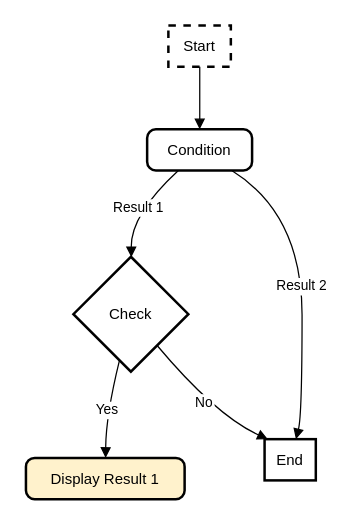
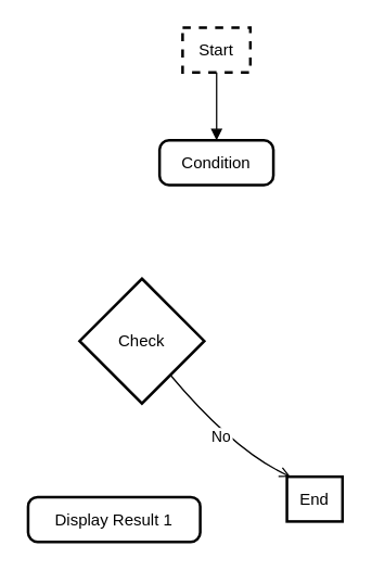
  <mxCell id="0" />
  <mxCell id="1" parent="0" />
  <mxCell id="2" value="Start" style="whiteSpace=wrap;strokeWidth=2;dashed=1;" vertex="1" parent="1"><mxGeometry x="134" width="50" height="33" as="geometry" y="20" /></mxCell>
  <mxCell id="3" value="Condition" style="rounded=1;absoluteArcSize=1;arcSize=14;whiteSpace=wrap;strokeWidth=2;" vertex="1" parent="1"><mxGeometry x="117" y="103" width="84" height="33" as="geometry" /></mxCell>
  <mxCell id="4" value="Check" style="rhombus;strokeWidth=2;whiteSpace=wrap;" vertex="1" parent="1"><mxGeometry x="58" y="205" width="92" height="92" as="geometry" /></mxCell>
  <mxCell id="5" value="End" style="whiteSpace=wrap;strokeWidth=2;" vertex="1" parent="1"><mxGeometry x="211" y="351" width="41" height="33" as="geometry" /></mxCell>
- <mxCell id="6" value="Display Result 1" style="rounded=1;absoluteArcSize=1;arcSize=14;whiteSpace=wrap;strokeWidth=2;fillColor=#fff2cc;" vertex="1" parent="1"><mxGeometry y="366" width="127" height="33" as="geometry" x="20" /></mxCell>
+ <mxCell id="6" value="Display Result 1" style="rounded=1;absoluteArcSize=1;arcSize=14;whiteSpace=wrap;strokeWidth=2;" vertex="1" parent="1"><mxGeometry y="366" width="127" height="33" as="geometry" x="20" /></mxCell>
  <mxCell id="7" value="" style="curved=1;startArrow=none;endArrow=block;exitX=0.502;exitY=1.012;entryX=0.501;entryY=0.012;" edge="1" parent="1" source="2" target="3"><mxGeometry relative="1" as="geometry"><Array as="points" /></mxGeometry></mxCell>
- <mxCell id="8" value="Result 1" style="curved=1;startArrow=none;endArrow=block;exitX=0.288;exitY=1.024;entryX=0.504;entryY=0.002;" edge="1" parent="1" source="3" target="4"><mxGeometry relative="1" as="geometry"><Array as="points"><mxPoint x="104" y="171" /></Array></mxGeometry></mxCell>
- <mxCell id="9" value="Result 2" style="curved=1;startArrow=none;endArrow=block;exitX=0.821;exitY=1.024;entryX=0.613;entryY=-0.007;" edge="1" parent="1" source="3" target="5"><mxGeometry relative="1" as="geometry"><Array as="points"><mxPoint x="241" y="171" /><mxPoint x="241" y="332" /></Array></mxGeometry></mxCell>
- <mxCell id="10" value="Yes" style="curved=1;startArrow=none;endArrow=block;exitX=0.375;exitY=1.004;entryX=0.502;entryY=-0.007;" edge="1" parent="1" source="4" target="6"><mxGeometry relative="1" as="geometry"><Array as="points"><mxPoint x="84" y="332" /></Array></mxGeometry></mxCell>
- <mxCell id="11" value="No" style="curved=1;startArrow=none;endArrow=block;exitX=0.923;exitY=1.004;entryX=0.057;entryY=-0.007;" edge="1" parent="1" source="4" target="5"><mxGeometry relative="1" as="geometry"><Array as="points"><mxPoint x="172" y="332" /></Array></mxGeometry></mxCell>
+ <mxCell id="11" value="No" style="curved=1;startArrow=none;endArrow=open;exitX=0.923;exitY=1.004;entryX=0.057;entryY=-0.007;" edge="1" parent="1" source="4" target="5"><mxGeometry relative="1" as="geometry"><Array as="points"><mxPoint x="172" y="332" /></Array></mxGeometry></mxCell>
